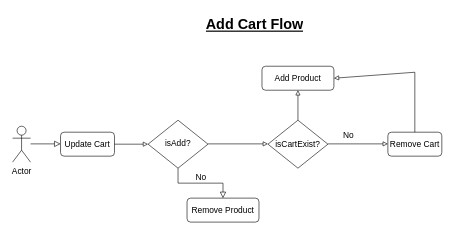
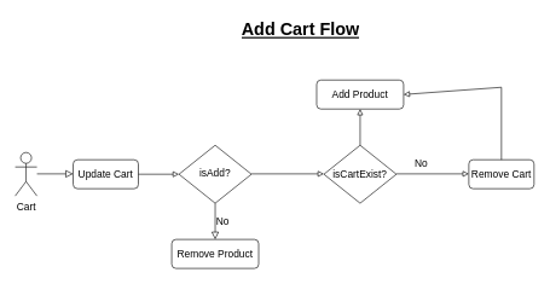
  <mxCell id="0" />
  <mxCell id="1" parent="0" />
  <mxCell id="2" value="Add Product" style="rounded=1;whiteSpace=wrap;html=1;fontSize=14;glass=0;strokeWidth=1;shadow=0;" parent="1" vertex="1"><mxGeometry x="436" y="110" width="120" height="40" as="geometry" /></mxCell>
  <mxCell id="3" value="No" style="edgeStyle=orthogonalEdgeStyle;rounded=0;html=1;jettySize=auto;orthogonalLoop=1;fontSize=14;endArrow=block;endFill=0;endSize=8;strokeWidth=1;shadow=0;labelBackgroundColor=none;" parent="1" source="4" target="5" edge="1"><mxGeometry y="10" relative="1" as="geometry"><mxPoint as="offset" /></mxGeometry></mxCell>
  <mxCell id="4" value="&lt;font style=&quot;font-size: 14px;&quot;&gt;isAdd?&lt;/font&gt;" style="rhombus;whiteSpace=wrap;html=1;shadow=0;fontFamily=Helvetica;fontSize=14;align=center;strokeWidth=1;spacing=6;spacingTop=-4;" parent="1" vertex="1"><mxGeometry x="246" y="200" width="100" height="80" as="geometry" /></mxCell>
- <mxCell id="5" value="Remove Product" style="rounded=1;whiteSpace=wrap;html=1;fontSize=14;glass=0;strokeWidth=1;shadow=0;" parent="1" vertex="1"><mxGeometry x="311" y="330" width="120" height="40" as="geometry" /></mxCell>
- <mxCell id="6" value="Actor" style="shape=umlActor;verticalLabelPosition=bottom;verticalAlign=top;html=1;outlineConnect=0;fontSize=14;" parent="1" vertex="1"><mxGeometry x="20" y="210" width="30" height="60" as="geometry" /></mxCell>
+ <mxCell id="5" value="Remove Product" style="rounded=1;whiteSpace=wrap;html=1;fontSize=14;glass=0;strokeWidth=1;shadow=0;" parent="1" vertex="1"><mxGeometry x="236" y="330" width="120" height="40" as="geometry" /></mxCell>
+ <mxCell id="6" value="Cart" style="shape=umlActor;verticalLabelPosition=bottom;verticalAlign=top;html=1;outlineConnect=0;fontSize=14;" parent="1" vertex="1"><mxGeometry x="20" y="210" width="30" height="60" as="geometry" /></mxCell>
  <mxCell id="7" value="" style="edgeStyle=orthogonalEdgeStyle;rounded=0;html=1;jettySize=auto;orthogonalLoop=1;fontSize=14;endArrow=block;endFill=0;endSize=8;strokeWidth=1;shadow=0;labelBackgroundColor=none;" parent="1" edge="1"><mxGeometry y="10" relative="1" as="geometry"><mxPoint as="offset" /><mxPoint x="50" y="239.5" as="sourcePoint" /><mxPoint x="100" y="239.5" as="targetPoint" /></mxGeometry></mxCell>
  <mxCell id="8" value="isCartExist?" style="rhombus;whiteSpace=wrap;html=1;fontSize=14;" parent="1" vertex="1"><mxGeometry x="446" y="200" width="100" height="80" as="geometry" /></mxCell>
  <mxCell id="9" value="" style="edgeStyle=none;orthogonalLoop=1;jettySize=auto;html=1;rounded=0;endArrow=block;endFill=0;fontSize=14;" parent="1" edge="1"><mxGeometry width="100" relative="1" as="geometry"><mxPoint x="346" y="239.5" as="sourcePoint" /><mxPoint x="446" y="239.5" as="targetPoint" /><Array as="points" /></mxGeometry></mxCell>
  <mxCell id="10" value="" style="edgeStyle=none;orthogonalLoop=1;jettySize=auto;html=1;rounded=0;entryX=0.5;entryY=1;entryDx=0;entryDy=0;exitX=0.5;exitY=0;exitDx=0;exitDy=0;endArrow=block;endFill=0;fontSize=14;" parent="1" source="8" target="2" edge="1"><mxGeometry width="100" relative="1" as="geometry"><mxPoint x="446" y="180" as="sourcePoint" /><mxPoint x="546" y="180" as="targetPoint" /><Array as="points" /></mxGeometry></mxCell>
  <mxCell id="11" value="No" style="text;html=1;align=center;verticalAlign=middle;resizable=0;points=[];autosize=1;strokeColor=none;fillColor=none;fontSize=14;" parent="1" vertex="1"><mxGeometry x="560" y="210" width="40" height="30" as="geometry" /></mxCell>
  <mxCell id="12" value="" style="edgeStyle=none;orthogonalLoop=1;jettySize=auto;html=1;rounded=0;endArrow=block;endFill=0;fontSize=14;" parent="1" edge="1"><mxGeometry width="100" relative="1" as="geometry"><mxPoint x="546" y="239.5" as="sourcePoint" /><mxPoint x="646" y="239.5" as="targetPoint" /><Array as="points" /></mxGeometry></mxCell>
  <mxCell id="13" value="Remove Cart" style="rounded=1;whiteSpace=wrap;html=1;fontSize=14;" parent="1" vertex="1"><mxGeometry x="646" y="220" width="90" height="40" as="geometry" /></mxCell>
  <mxCell id="14" value="" style="edgeStyle=none;orthogonalLoop=1;jettySize=auto;html=1;rounded=0;exitX=0.5;exitY=0;exitDx=0;exitDy=0;entryX=1;entryY=0.5;entryDx=0;entryDy=0;endArrow=block;endFill=0;fontSize=14;" parent="1" source="13" target="2" edge="1"><mxGeometry width="100" relative="1" as="geometry"><mxPoint x="641" y="160" as="sourcePoint" /><mxPoint x="741" y="160" as="targetPoint" /><Array as="points"><mxPoint x="691" y="120" /></Array></mxGeometry></mxCell>
  <mxCell id="15" value="Update Cart" style="rounded=1;whiteSpace=wrap;html=1;fontSize=14;" parent="1" vertex="1"><mxGeometry x="100" y="220" width="90" height="40" as="geometry" /></mxCell>
  <mxCell id="16" value="" style="edgeStyle=none;orthogonalLoop=1;jettySize=auto;html=1;rounded=0;entryX=0;entryY=0.5;entryDx=0;entryDy=0;endArrow=block;endFill=0;fontSize=14;" parent="1" target="4" edge="1"><mxGeometry width="100" relative="1" as="geometry"><mxPoint x="190" y="240" as="sourcePoint" /><mxPoint x="240" y="240" as="targetPoint" /><Array as="points" /></mxGeometry></mxCell>
- <mxCell id="17" value="&lt;h1 style=&quot;margin-top: 0px;&quot;&gt;Add Cart Flow&lt;/h1&gt;" style="text;html=1;whiteSpace=wrap;overflow=hidden;rounded=0;align=center;fontStyle=4" vertex="1" parent="1"><mxGeometry x="334" y="20" width="180" height="40" as="geometry" /></mxCell>
+ <mxCell id="17" value="&lt;h1 style=&quot;margin-top: 0px;&quot;&gt;Add Cart Flow&lt;/h1&gt;" style="text;html=1;whiteSpace=wrap;overflow=hidden;rounded=0;align=center;fontStyle=4" vertex="1" parent="1"><mxGeometry x="324" y="20" width="180" height="40" as="geometry" /></mxCell>
